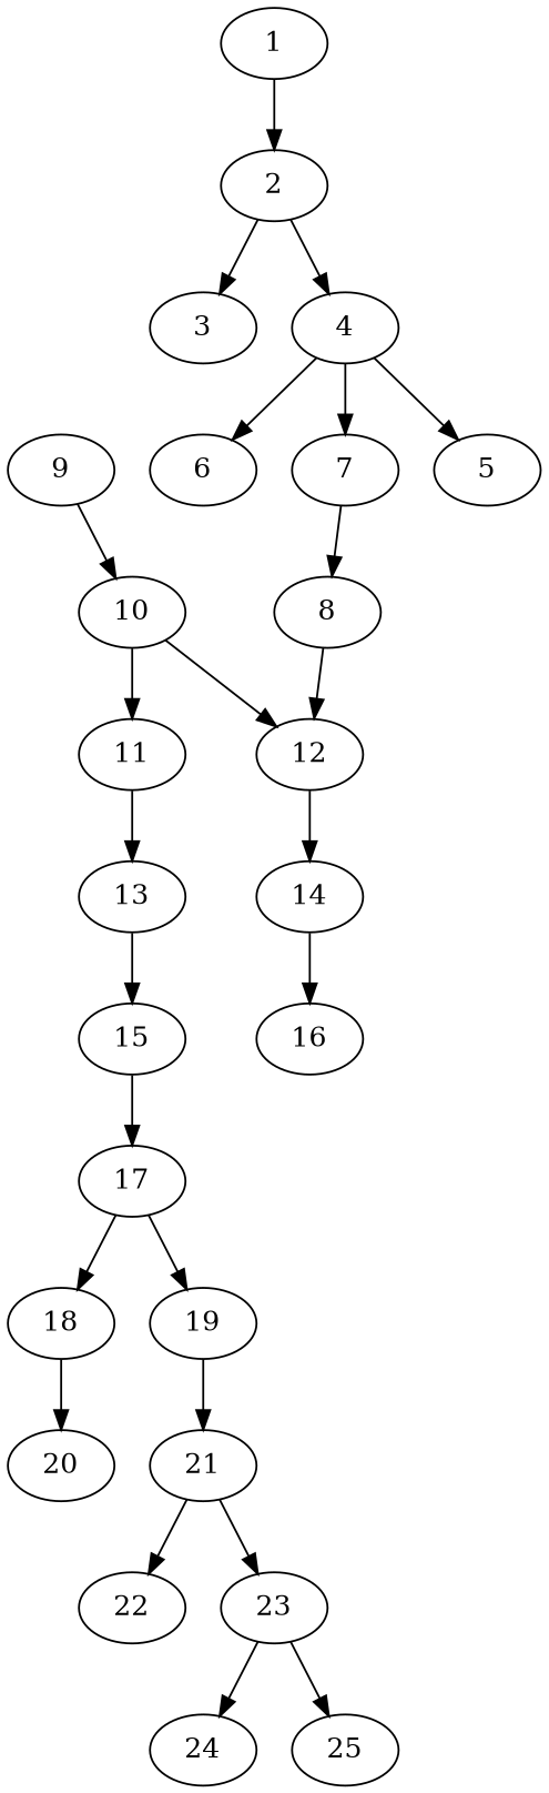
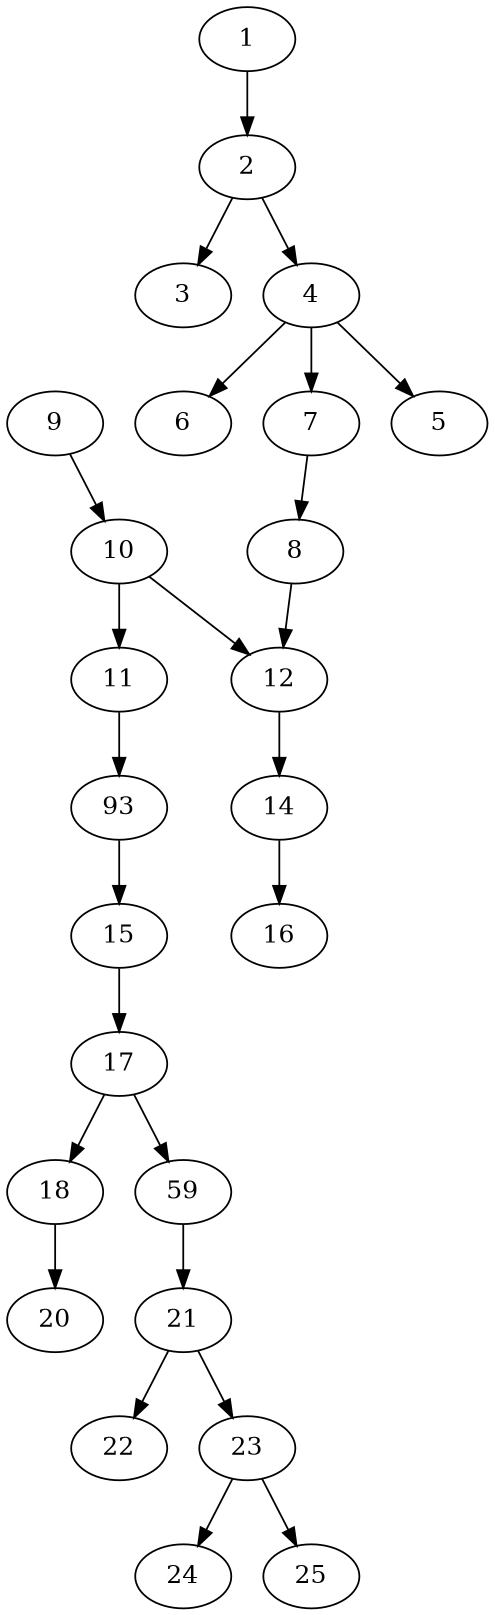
  digraph {
    node [alpha=0.03]
    2 [alpha=0.05]
    1
    3 [alpha=0.02]
    4 [alpha=0.18]
    5 [alpha=0.08]
    6 [alpha=0.16]
    7 [alpha=0.09]
    8 [alpha=0.10]
    12 [alpha=0.13]
    9 [alpha=0.04]
    10
    11 [alpha=0.19]
-   13 [alpha=0.06]
+   13 [alpha=0.06 label=93]
    14 [alpha=0.15]
    15 [alpha=0.19]
    16 [alpha=0.06]
    17 [alpha=0.20]
    18 [alpha=0.11]
-   19 [alpha=0.06]
+   19 [alpha=0.06 label=59]
    20 [alpha=0.12]
    21 [alpha=0.19]
    22 [alpha=0.13]
    23 [alpha=0.20]
    24
    25 [alpha=0.07]
    2 -> 3
    2 -> 4
    1 -> 2
    4 -> 5
    4 -> 6
    4 -> 7
    7 -> 8
    8 -> 12
    12 -> 14
    9 -> 10
    10 -> 12
    10 -> 11
    11 -> 13
    13 -> 15
    14 -> 16
    15 -> 17
    17 -> 18
    17 -> 19
    18 -> 20
    19 -> 21
    21 -> 22
    21 -> 23
    23 -> 24
    23 -> 25
  }
